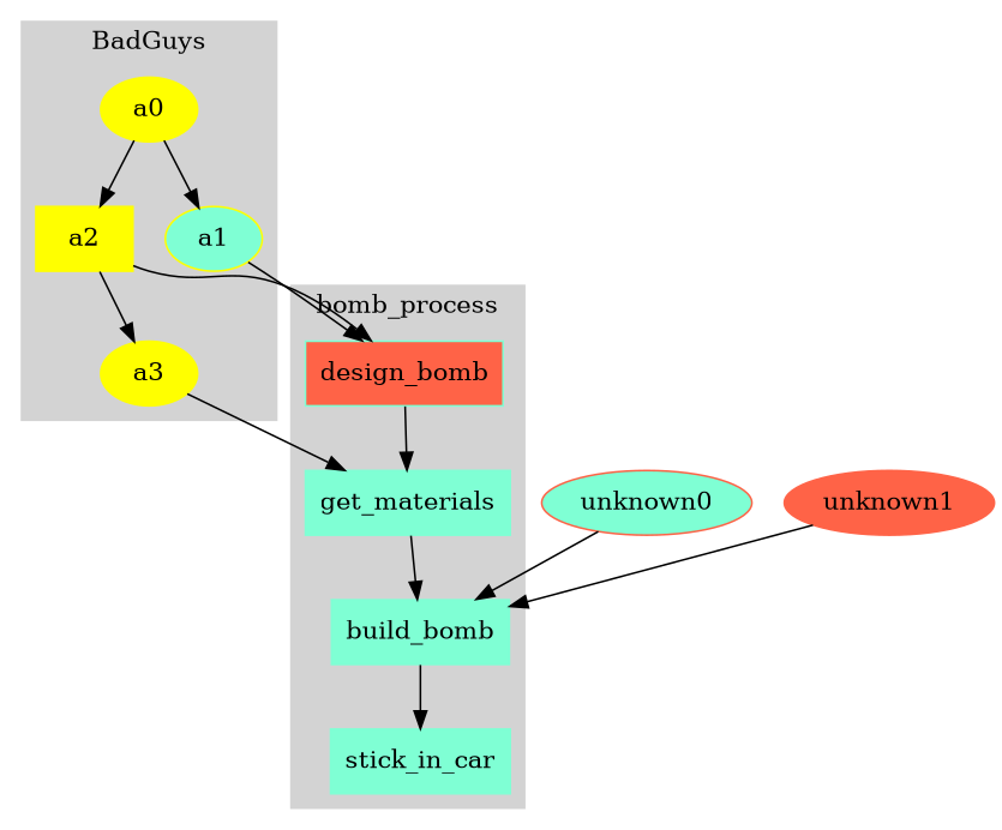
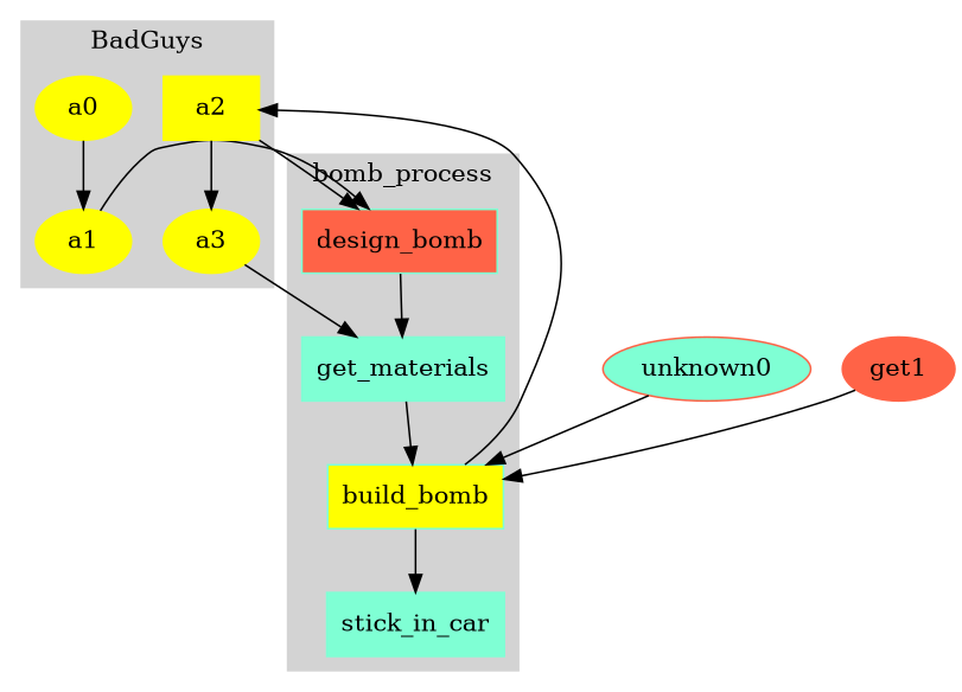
  digraph {
    node [color=yellow style=filled]
    a0
-   a1 [fillcolor=aquamarine]
+   a1
    a2 [shape=box]
    a3
    design_bomb [color=aquamarine fillcolor=tomato shape=box]
    get_materials [color=aquamarine shape=box]
-   build_bomb [color=aquamarine shape=box]
+   build_bomb [color=aquamarine shape=box fillcolor=yellow]
    stick_in_car [color=aquamarine shape=box]
    unknown0 [color=tomato fillcolor=aquamarine]
-   unknown1 [color=tomato]
+   unknown1 [color=tomato label=get1]
    subgraph cluster_1 {
      color=lightgrey
      label=BadGuys
      style=filled
      a0
      a1
      a2
      a3
    }
    subgraph cluster_2 {
      color=lightgrey
      label=bomb_process
      style=filled
      design_bomb
      get_materials
      build_bomb
      stick_in_car
    }
    a0 -> a1
-   a0 -> a2
+   build_bomb -> a2
    a1 -> design_bomb
    a2 -> a3
    a2 -> design_bomb
    a3 -> get_materials
    design_bomb -> get_materials
    get_materials -> build_bomb
    build_bomb -> stick_in_car
    unknown0 -> build_bomb
    unknown1 -> build_bomb
  }
